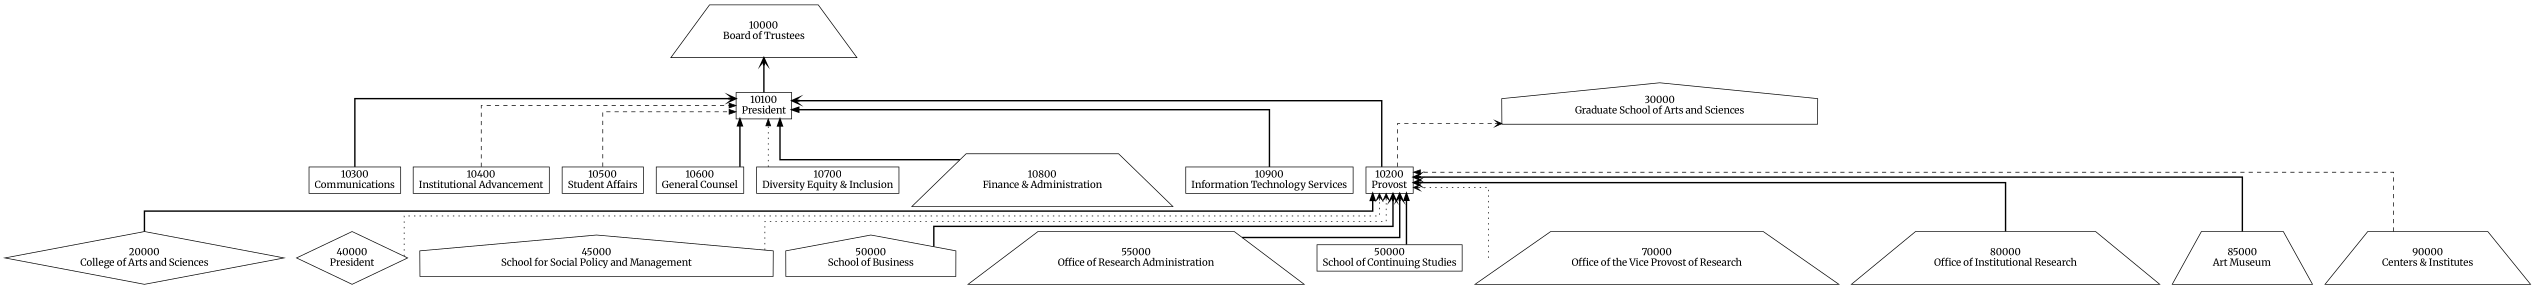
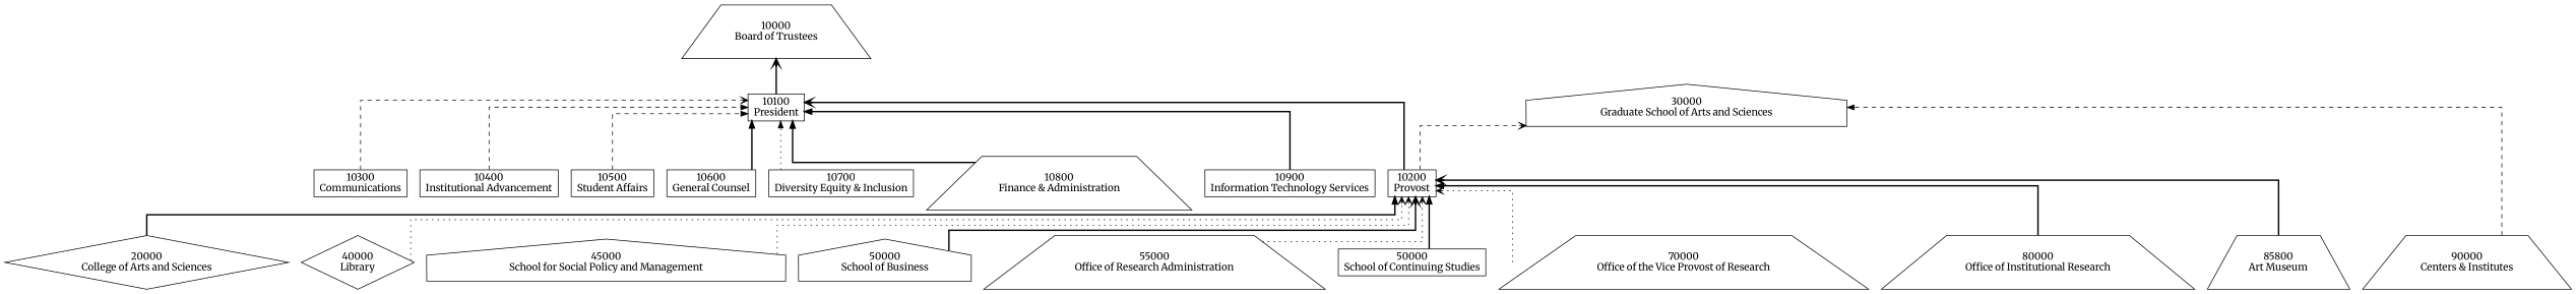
  digraph {
    fontname=Merriweather
    rankdir=BT
    ranksep=.5
    splines=ortho
    node [fontname=Merriweather shape=box]
    edge [arrowhead=vee fontname=Merriweather style=bold]
    n1 [label="10000\nBoard of Trustees" shape=trapezium]
    n2 [label="10100\nPresident"]
    n3 [label="10200\nProvost"]
    n4 [label="30000\nGraduate School of Arts and Sciences" shape=house]
    n5 [label="10300\nCommunications"]
    n6 [label="10400\nInstitutional Advancement"]
    n7 [label="10500\nStudent Affairs"]
    n8 [label="10600\nGeneral Counsel"]
    n9 [label="10700\nDiversity Equity & Inclusion"]
    n10 [label="10800\nFinance & Administration" shape=trapezium]
    n11 [label="10900\nInformation Technology Services"]
    n12 [label="20000\nCollege of Arts and Sciences" shape=diamond]
-   n13 [label="40000\nPresident" shape=diamond]
+   n13 [label="40000\nLibrary" shape=diamond]
    n14 [label="45000\nSchool for Social Policy and Management" shape=house]
    n15 [label="50000\nSchool of Business" shape=house]
    n16 [label="55000\nOffice of Research Administration" shape=trapezium]
    n17 [label="50000\nSchool of Continuing Studies"]
    n18 [label="70000\nOffice of the Vice Provost of Research" shape=trapezium]
    n19 [label="80000\nOffice of Institutional Research" shape=trapezium]
-   n20 [label="85000\nArt Museum" shape=trapezium]
+   n20 [label="85800\nArt Museum" shape=trapezium]
    n21 [label="90000\nCenters & Institutes" shape=trapezium]
    n2 -> n1
    n3 -> n2
    n3 -> n4 [style=dashed]
-   n5 -> n2
+   n5 -> n2 [style=dashed]
    n6 -> n2 [arrowhead=normal style=dashed]
    n7 -> n2 [arrowhead=normal style=dashed]
    n8 -> n2 [arrowhead=normal]
    n9 -> n2 [arrowhead=normal style=dotted]
    n10 -> n2 [arrowhead=normal]
    n11 -> n2 [arrowhead=normal]
    n12 -> n3 [arrowhead=normal]
    n13 -> n3 [style=dotted]
    n14 -> n3 [style=dotted]
    n15 -> n3
-   n16 -> n3
+   n16 -> n3 [style=dotted]
    n17 -> n3 [arrowhead=normal]
    n18 -> n3 [style=dotted]
-   n19 -> n3
+   n19 -> n3 [arrowhead=normal]
    n20 -> n3
-   n21 -> n3 [arrowhead=normal style=dashed]
+   n21 -> n4 [arrowhead=normal style=dashed]
  }
